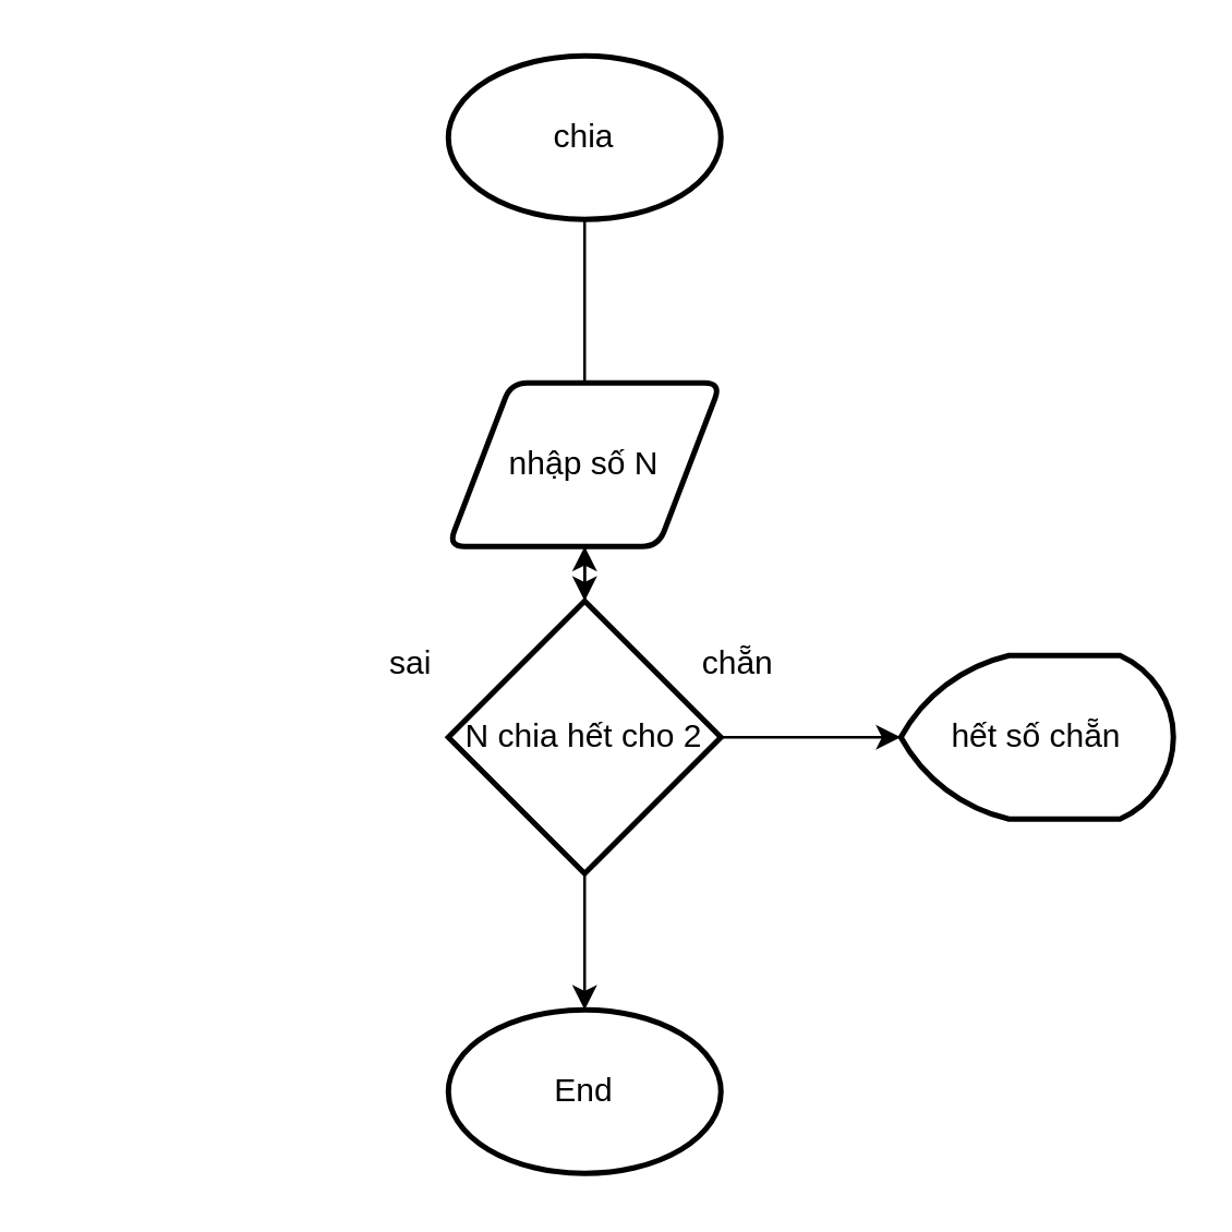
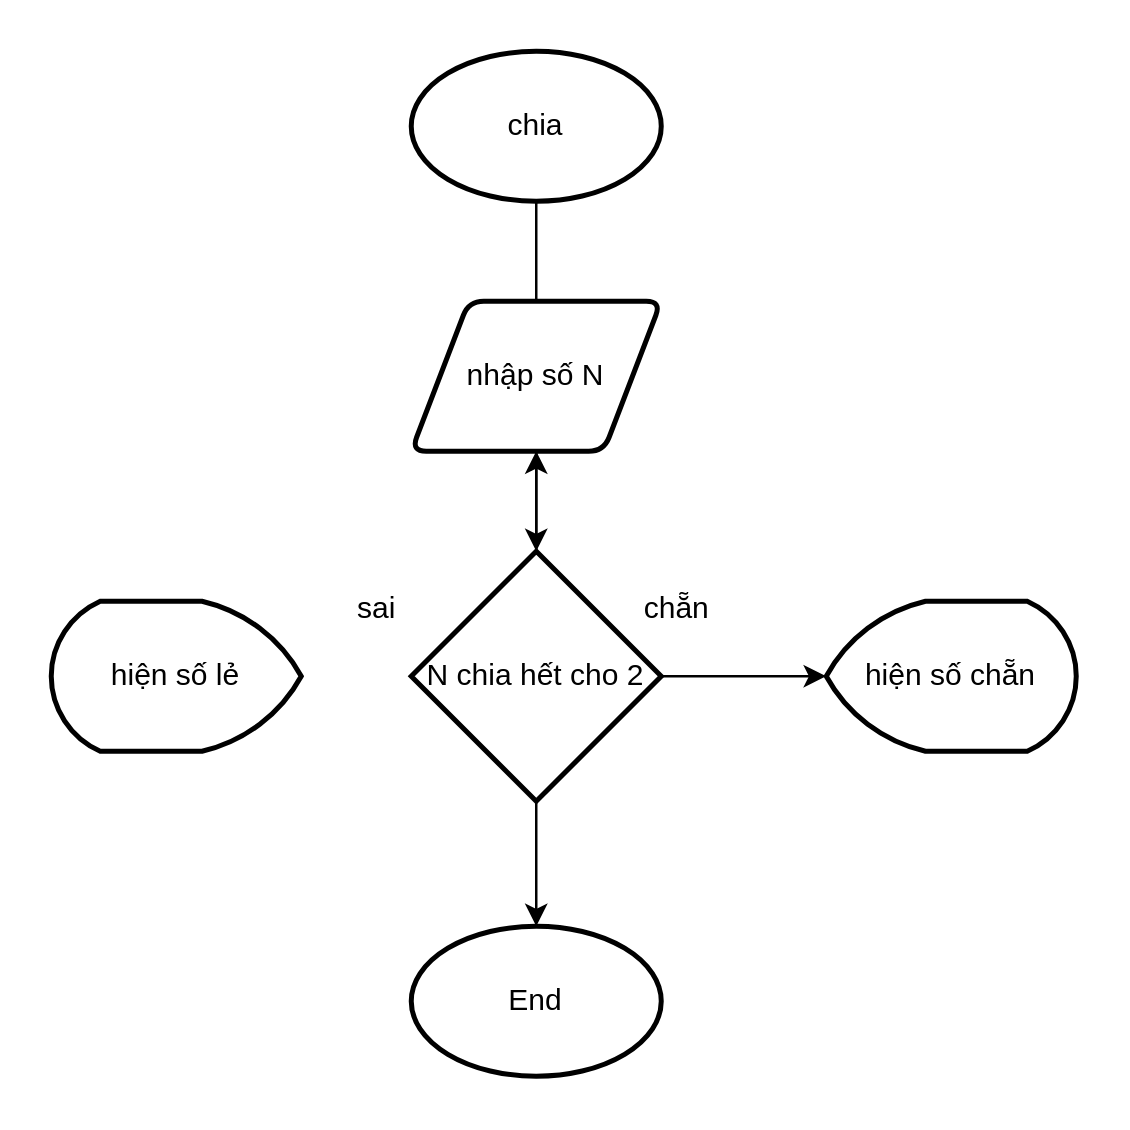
  <mxCell id="0" />
  <mxCell id="1" parent="0" />
  <mxCell id="2" value="chia" style="strokeWidth=2;html=1;shape=mxgraph.flowchart.start_1;whiteSpace=wrap;" vertex="1" parent="1"><mxGeometry x="164" y="20" width="100" height="60" as="geometry" /></mxCell>
  <mxCell id="3" style="edgeStyle=orthogonalEdgeStyle;rounded=0;orthogonalLoop=1;jettySize=auto;html=1;entryX=0.5;entryY=0;entryDx=0;entryDy=0;entryPerimeter=0;" edge="1" parent="1" source="2"><mxGeometry relative="1" as="geometry"><mxPoint x="214" y="220" as="targetPoint" /></mxGeometry></mxCell>
- <mxCell id="4" value="nhập số N" style="shape=parallelogram;html=1;strokeWidth=2;perimeter=parallelogramPerimeter;whiteSpace=wrap;rounded=1;arcSize=12;size=0.23;" vertex="1" parent="1"><mxGeometry x="164" y="140" width="100" height="60" as="geometry" /></mxCell>
+ <mxCell id="4" value="nhập số N" style="shape=parallelogram;html=1;strokeWidth=2;perimeter=parallelogramPerimeter;whiteSpace=wrap;rounded=1;arcSize=12;size=0.23;" vertex="1" parent="1"><mxGeometry x="164" y="120" width="100" height="60" as="geometry" /></mxCell>
  <mxCell id="5" style="edgeStyle=orthogonalEdgeStyle;rounded=0;orthogonalLoop=1;jettySize=auto;html=1;" edge="1" parent="1" source="6"><mxGeometry relative="1" as="geometry"><mxPoint x="330" y="270" as="targetPoint" /></mxGeometry></mxCell>
  <mxCell id="6" value="N chia hết cho 2" style="strokeWidth=2;html=1;shape=mxgraph.flowchart.decision;whiteSpace=wrap;" vertex="1" parent="1"><mxGeometry x="164" y="220" width="100" height="100" as="geometry" /></mxCell>
- <mxCell id="7" value="hết số chẵn" style="strokeWidth=2;html=1;shape=mxgraph.flowchart.display;whiteSpace=wrap;" vertex="1" parent="1"><mxGeometry x="330" y="240" width="100" height="60" as="geometry" /></mxCell>
+ <mxCell id="7" value="hiện số chẵn" style="strokeWidth=2;html=1;shape=mxgraph.flowchart.display;whiteSpace=wrap;" vertex="1" parent="1"><mxGeometry x="330" y="240" width="100" height="60" as="geometry" /></mxCell>
+ <mxCell id="8" value="hiện số lẻ" style="strokeWidth=2;html=1;shape=mxgraph.flowchart.display;whiteSpace=wrap;direction=west;" vertex="1" parent="1"><mxGeometry x="20" y="240" width="100" height="60" as="geometry" /></mxCell>
  <mxCell id="9" style="edgeStyle=orthogonalEdgeStyle;rounded=0;orthogonalLoop=1;jettySize=auto;html=1;" edge="1" parent="1" source="6" target="4"><mxGeometry relative="1" as="geometry" /></mxCell>
  <mxCell id="10" style="edgeStyle=orthogonalEdgeStyle;rounded=0;orthogonalLoop=1;jettySize=auto;html=1;exitX=0.5;exitY=1;exitDx=0;exitDy=0;exitPerimeter=0;entryX=0.5;entryY=0;entryDx=0;entryDy=0;entryPerimeter=0;" edge="1" parent="1" source="6"><mxGeometry relative="1" as="geometry"><mxPoint x="214" y="370" as="targetPoint" /></mxGeometry></mxCell>
  <mxCell id="11" value="End" style="strokeWidth=2;html=1;shape=mxgraph.flowchart.start_1;whiteSpace=wrap;" vertex="1" parent="1"><mxGeometry x="164" y="370" width="100" height="60" as="geometry" /></mxCell>
  <mxCell id="12" value="chẵn" style="text;html=1;align=center;verticalAlign=middle;resizable=0;points=[];autosize=1;strokeColor=none;fillColor=none;" vertex="1" parent="1"><mxGeometry x="245" y="228" width="50" height="30" as="geometry" /></mxCell>
  <mxCell id="13" value="sai" style="text;html=1;align=center;verticalAlign=middle;resizable=0;points=[];autosize=1;strokeColor=none;fillColor=none;" vertex="1" parent="1"><mxGeometry x="130" y="228" width="40" height="30" as="geometry" /></mxCell>
